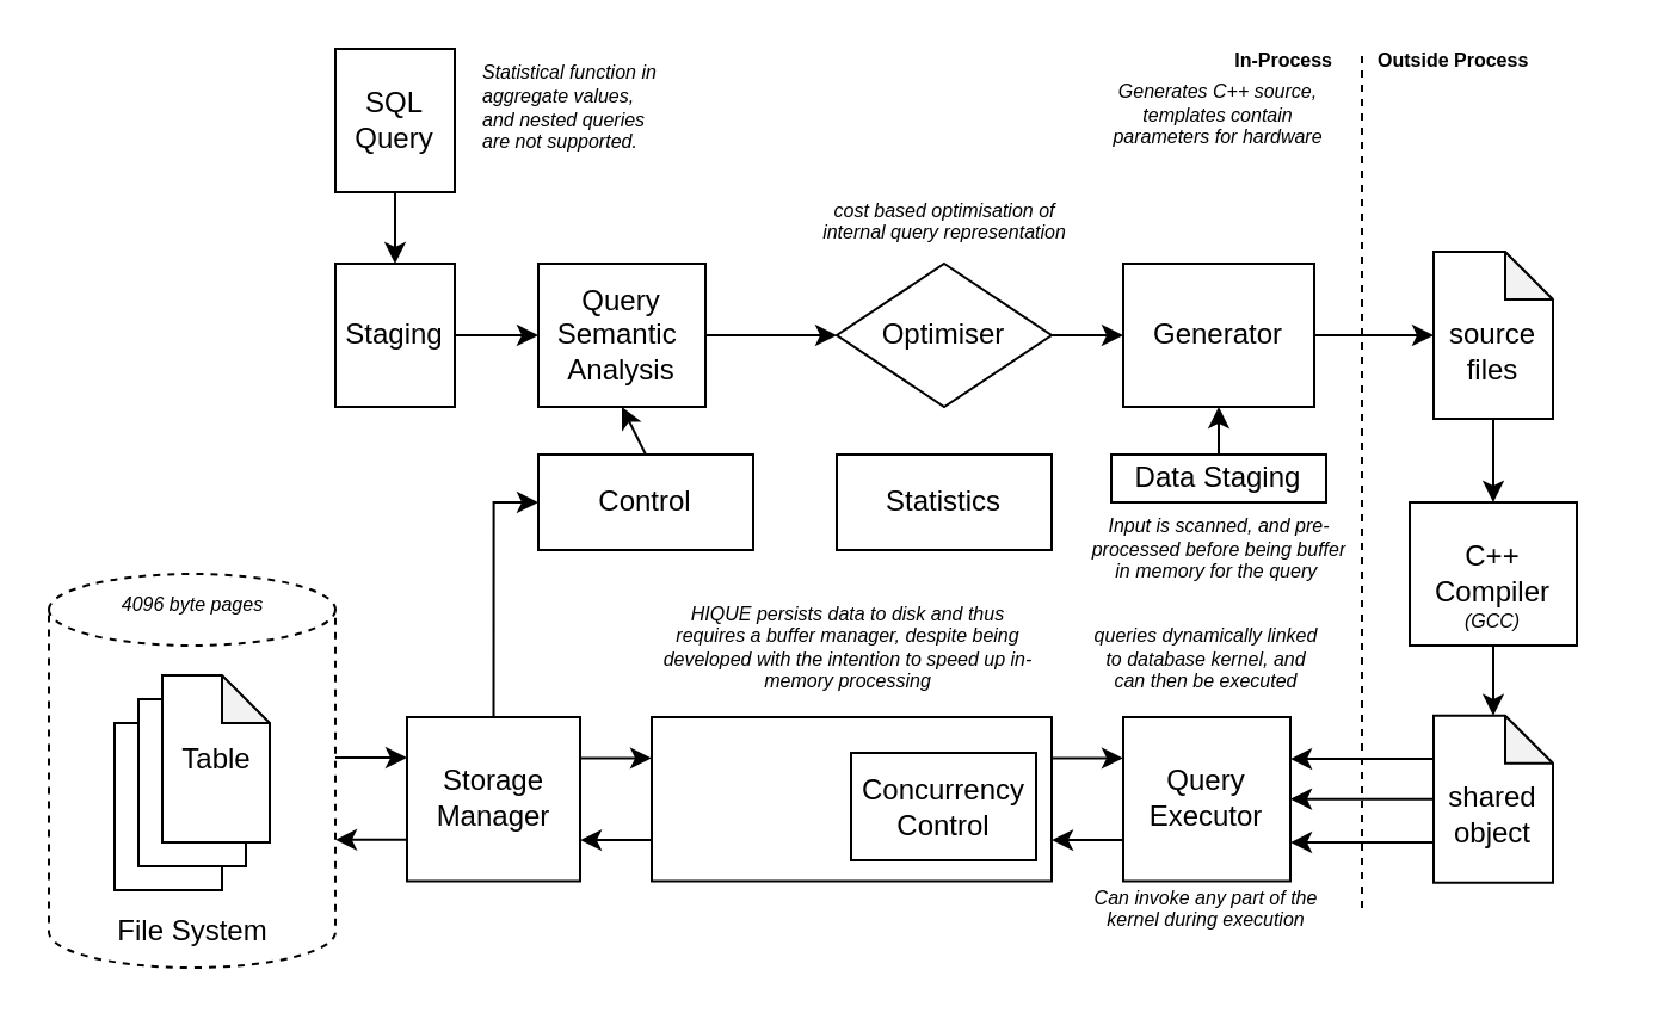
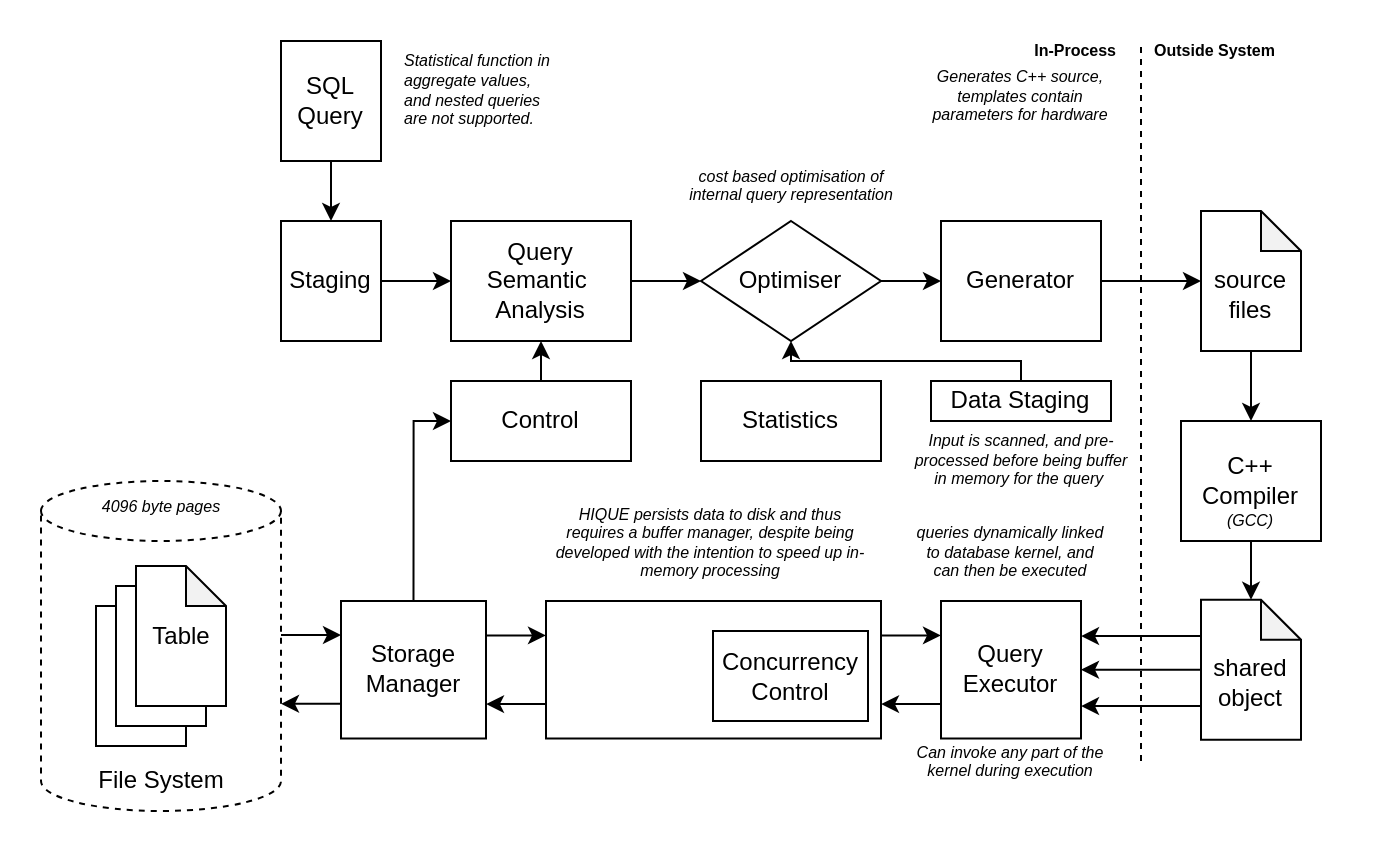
  <mxCell id="0" />
  <mxCell id="1" parent="0" />
  <mxCell id="2" value="" style="shape=cylinder3;whiteSpace=wrap;html=1;boundedLbl=1;backgroundOutline=1;size=15;dashed=1;fontColor=#000000;" vertex="1" parent="1"><mxGeometry x="20" y="240" width="120" height="165" as="geometry" /></mxCell>
  <mxCell id="3" style="edgeStyle=none;html=1;exitX=0.5;exitY=0;exitDx=0;exitDy=0;entryX=0.5;entryY=1;entryDx=0;entryDy=0;fontColor=#000000;" edge="1" parent="1" source="4" target="8"><mxGeometry relative="1" as="geometry" /></mxCell>
  <mxCell id="4" value="Control" style="rounded=0;whiteSpace=wrap;html=1;fontColor=#000000;" vertex="1" parent="1"><mxGeometry x="225" y="190" width="90" height="40" as="geometry" /></mxCell>
  <mxCell id="5" style="edgeStyle=none;html=1;exitX=1;exitY=0.5;exitDx=0;exitDy=0;entryX=0;entryY=0.5;entryDx=0;entryDy=0;fontColor=#000000;" edge="1" parent="1" source="6" target="8"><mxGeometry relative="1" as="geometry" /></mxCell>
  <mxCell id="6" value="Staging" style="rounded=0;whiteSpace=wrap;html=1;fontColor=#000000;" vertex="1" parent="1"><mxGeometry x="140" y="110" width="50" height="60" as="geometry" /></mxCell>
  <mxCell id="7" style="edgeStyle=none;html=1;exitX=1;exitY=0.5;exitDx=0;exitDy=0;entryX=0;entryY=0.5;entryDx=0;entryDy=0;fontColor=#000000;" edge="1" parent="1" source="8" target="10"><mxGeometry relative="1" as="geometry" /></mxCell>
- <mxCell id="8" value="Query&lt;br&gt;Semantic&amp;nbsp;&lt;br&gt;Analysis" style="rounded=0;whiteSpace=wrap;html=1;fontColor=#000000;" vertex="1" parent="1"><mxGeometry x="225" y="110" width="70" height="60" as="geometry" /></mxCell>
+ <mxCell id="8" value="Query&lt;br&gt;Semantic&amp;nbsp;&lt;br&gt;Analysis" style="rounded=0;whiteSpace=wrap;html=1;fontColor=#000000;" vertex="1" parent="1"><mxGeometry x="225" y="110" width="90" height="60" as="geometry" /></mxCell>
  <mxCell id="9" style="edgeStyle=none;html=1;exitX=1;exitY=0.5;exitDx=0;exitDy=0;entryX=0;entryY=0.5;entryDx=0;entryDy=0;fontColor=#000000;" edge="1" parent="1" source="10" target="13"><mxGeometry relative="1" as="geometry" /></mxCell>
  <mxCell id="10" value="Optimiser" style="rhombus;whiteSpace=wrap;html=1;fontColor=#000000;" vertex="1" parent="1"><mxGeometry x="350" y="110" width="90" height="60" as="geometry" /></mxCell>
  <mxCell id="11" value="Statistics" style="rounded=0;whiteSpace=wrap;html=1;fontColor=#000000;" vertex="1" parent="1"><mxGeometry x="350" y="190" width="90" height="40" as="geometry" /></mxCell>
  <mxCell id="12" style="edgeStyle=none;html=1;exitX=1;exitY=0.5;exitDx=0;exitDy=0;entryX=0;entryY=0.5;entryDx=0;entryDy=0;entryPerimeter=0;fontColor=#000000;" edge="1" parent="1" source="13" target="34"><mxGeometry relative="1" as="geometry" /></mxCell>
  <mxCell id="13" value="Generator" style="rounded=0;whiteSpace=wrap;html=1;fontColor=#000000;" vertex="1" parent="1"><mxGeometry x="470" y="110" width="80" height="60" as="geometry" /></mxCell>
  <mxCell id="14" style="edgeStyle=none;html=1;exitX=0.5;exitY=1;exitDx=0;exitDy=0;entryX=0.5;entryY=0;entryDx=0;entryDy=0;entryPerimeter=0;fontColor=#000000;" edge="1" parent="1" source="15" target="38"><mxGeometry relative="1" as="geometry"><mxPoint x="625" y="300" as="targetPoint" /></mxGeometry></mxCell>
  <mxCell id="15" value="C++&lt;br&gt;Compiler" style="rounded=0;whiteSpace=wrap;html=1;fontColor=#000000;" vertex="1" parent="1"><mxGeometry x="590" y="210" width="70" height="60" as="geometry" /></mxCell>
  <mxCell id="16" style="edgeStyle=none;html=1;exitX=0;exitY=0.5;exitDx=0;exitDy=0;entryX=1;entryY=0.5;entryDx=0;entryDy=0;fontSize=12;exitPerimeter=0;fontColor=#000000;" edge="1" parent="1" source="38" target="32"><mxGeometry relative="1" as="geometry"><mxPoint x="585" y="335" as="sourcePoint" /></mxGeometry></mxCell>
  <mxCell id="17" style="edgeStyle=none;html=1;exitX=0.5;exitY=1;exitDx=0;exitDy=0;entryX=0.5;entryY=0;entryDx=0;entryDy=0;fontColor=#000000;" edge="1" parent="1" source="18" target="6"><mxGeometry relative="1" as="geometry" /></mxCell>
  <mxCell id="18" value="SQL&lt;br&gt;Query" style="rounded=0;whiteSpace=wrap;html=1;fontColor=#000000;" vertex="1" parent="1"><mxGeometry x="140" y="20" width="50" height="60" as="geometry" /></mxCell>
  <mxCell id="19" style="edgeStyle=none;html=1;exitX=1;exitY=0.25;exitDx=0;exitDy=0;entryX=0;entryY=0.25;entryDx=0;entryDy=0;fontColor=#000000;" edge="1" parent="1" source="21" target="27"><mxGeometry relative="1" as="geometry" /></mxCell>
  <mxCell id="20" style="edgeStyle=orthogonalEdgeStyle;html=1;exitX=0.5;exitY=0;exitDx=0;exitDy=0;entryX=0;entryY=0.5;entryDx=0;entryDy=0;fontSize=12;rounded=0;fontColor=#000000;" edge="1" parent="1" source="21" target="4"><mxGeometry relative="1" as="geometry" /></mxCell>
  <mxCell id="21" value="Storage Manager" style="rounded=0;whiteSpace=wrap;html=1;fontColor=#000000;" vertex="1" parent="1"><mxGeometry x="170" y="300" width="72.5" height="68.75" as="geometry" /></mxCell>
  <mxCell id="22" value="" style="shape=note;whiteSpace=wrap;html=1;backgroundOutline=1;darkOpacity=0.05;size=20;fontColor=#000000;" vertex="1" parent="1"><mxGeometry x="47.5" y="302.5" width="45" height="70" as="geometry" /></mxCell>
  <mxCell id="23" value="" style="shape=note;whiteSpace=wrap;html=1;backgroundOutline=1;darkOpacity=0.05;size=20;fontColor=#000000;" vertex="1" parent="1"><mxGeometry x="57.5" y="292.5" width="45" height="70" as="geometry" /></mxCell>
  <mxCell id="24" value="Table" style="shape=note;whiteSpace=wrap;html=1;backgroundOutline=1;darkOpacity=0.05;size=20;fontColor=#000000;" vertex="1" parent="1"><mxGeometry x="67.5" y="282.5" width="45" height="70" as="geometry" /></mxCell>
  <mxCell id="25" style="edgeStyle=none;html=1;exitX=0;exitY=0.75;exitDx=0;exitDy=0;entryX=1;entryY=0.75;entryDx=0;entryDy=0;fontColor=#000000;" edge="1" parent="1" source="27" target="21"><mxGeometry relative="1" as="geometry" /></mxCell>
  <mxCell id="26" style="edgeStyle=none;html=1;exitX=1;exitY=0.25;exitDx=0;exitDy=0;entryX=0;entryY=0.25;entryDx=0;entryDy=0;fontSize=12;fontColor=#000000;" edge="1" parent="1" source="27" target="32"><mxGeometry relative="1" as="geometry" /></mxCell>
  <mxCell id="27" value="" style="rounded=0;whiteSpace=wrap;html=1;fontColor=#000000;" vertex="1" parent="1"><mxGeometry x="272.5" y="300" width="167.5" height="68.75" as="geometry" /></mxCell>
  <mxCell id="28" value="File System" style="text;html=1;strokeColor=none;fillColor=none;align=center;verticalAlign=middle;whiteSpace=wrap;rounded=0;dashed=1;fontColor=#000000;" vertex="1" parent="1"><mxGeometry x="37.5" y="375" width="85" height="30" as="geometry" /></mxCell>
  <mxCell id="29" value="4096 byte pages" style="text;html=1;strokeColor=none;fillColor=none;align=center;verticalAlign=middle;whiteSpace=wrap;rounded=0;dashed=1;fontStyle=2;fontSize=8;fontColor=#000000;" vertex="1" parent="1"><mxGeometry x="37.5" y="238" width="85" height="30" as="geometry" /></mxCell>
  <mxCell id="30" value="&lt;font style=&quot;font-size: 12px;&quot;&gt;Concurrency Control&lt;/font&gt;" style="rounded=0;whiteSpace=wrap;html=1;fontSize=8;fontColor=#000000;" vertex="1" parent="1"><mxGeometry x="356" y="315" width="77.5" height="45" as="geometry" /></mxCell>
  <mxCell id="31" style="edgeStyle=none;html=1;exitX=0;exitY=0.75;exitDx=0;exitDy=0;entryX=1;entryY=0.75;entryDx=0;entryDy=0;fontSize=12;fontColor=#000000;" edge="1" parent="1" source="32" target="27"><mxGeometry relative="1" as="geometry" /></mxCell>
  <mxCell id="32" value="&lt;font style=&quot;font-size: 12px;&quot;&gt;Query Executor&lt;/font&gt;" style="rounded=0;whiteSpace=wrap;html=1;fontSize=8;fontColor=#000000;" vertex="1" parent="1"><mxGeometry x="470" y="300" width="70" height="68.75" as="geometry" /></mxCell>
  <mxCell id="33" style="edgeStyle=none;html=1;exitX=0.5;exitY=1;exitDx=0;exitDy=0;exitPerimeter=0;entryX=0.5;entryY=0;entryDx=0;entryDy=0;fontSize=12;fontColor=#000000;" edge="1" parent="1" source="34" target="15"><mxGeometry relative="1" as="geometry" /></mxCell>
  <mxCell id="34" value="&lt;br&gt;source&lt;br&gt;files" style="shape=note;whiteSpace=wrap;html=1;backgroundOutline=1;darkOpacity=0.05;size=20;fontColor=#000000;" vertex="1" parent="1"><mxGeometry x="600" y="105" width="50" height="70" as="geometry" /></mxCell>
  <mxCell id="35" value="Statistical function in aggregate values, and nested queries are not supported." style="text;html=1;strokeColor=none;fillColor=none;align=left;verticalAlign=middle;whiteSpace=wrap;rounded=0;fontSize=8;fontStyle=2;fontColor=#000000;" vertex="1" parent="1"><mxGeometry x="200" y="30" width="80" height="30" as="geometry" /></mxCell>
  <mxCell id="36" style="edgeStyle=none;html=1;exitX=1;exitY=0.25;exitDx=0;exitDy=0;entryX=0;entryY=0.25;entryDx=0;entryDy=0;fontColor=#000000;" edge="1" parent="1"><mxGeometry relative="1" as="geometry"><mxPoint x="140" y="317.048" as="sourcePoint" /><mxPoint x="170" y="317.048" as="targetPoint" /></mxGeometry></mxCell>
  <mxCell id="37" style="edgeStyle=none;html=1;exitX=0;exitY=0.75;exitDx=0;exitDy=0;entryX=1;entryY=0.75;entryDx=0;entryDy=0;fontColor=#000000;" edge="1" parent="1"><mxGeometry relative="1" as="geometry"><mxPoint x="170" y="351.423" as="sourcePoint" /><mxPoint x="140" y="351.423" as="targetPoint" /></mxGeometry></mxCell>
  <mxCell id="38" value="&lt;br&gt;shared&lt;br&gt;object" style="shape=note;whiteSpace=wrap;html=1;backgroundOutline=1;darkOpacity=0.05;size=20;fontColor=#000000;" vertex="1" parent="1"><mxGeometry x="600" y="299.38" width="50" height="70" as="geometry" /></mxCell>
  <mxCell id="39" value="" style="endArrow=none;dashed=1;html=1;fontSize=12;fontColor=#000000;" edge="1" parent="1"><mxGeometry width="50" height="50" relative="1" as="geometry"><mxPoint x="570" y="380" as="sourcePoint" /><mxPoint x="570" y="20" as="targetPoint" /></mxGeometry></mxCell>
  <mxCell id="40" value="In-Process" style="text;html=1;strokeColor=none;fillColor=none;align=right;verticalAlign=middle;whiteSpace=wrap;rounded=0;fontSize=8;fontStyle=1;fontColor=#000000;" vertex="1" parent="1"><mxGeometry x="460" y="20" width="100" height="10" as="geometry" /></mxCell>
- <mxCell id="41" value="Outside Process" style="text;html=1;strokeColor=none;fillColor=none;align=left;verticalAlign=middle;whiteSpace=wrap;rounded=0;fontSize=8;fontStyle=1;fontColor=#000000;" vertex="1" parent="1"><mxGeometry x="575" y="20" width="100" height="10" as="geometry" /></mxCell>
+ <mxCell id="41" value="Outside System" style="text;html=1;strokeColor=none;fillColor=none;align=left;verticalAlign=middle;whiteSpace=wrap;rounded=0;fontSize=8;fontStyle=1;fontColor=#000000;" vertex="1" parent="1"><mxGeometry x="575" y="20" width="100" height="10" as="geometry" /></mxCell>
  <mxCell id="42" value="cost based optimisation of internal query representation" style="text;html=1;strokeColor=none;fillColor=none;align=center;verticalAlign=bottom;whiteSpace=wrap;rounded=0;fontSize=8;fontStyle=2;fontColor=#000000;" vertex="1" parent="1"><mxGeometry x="343" y="75" width="105" height="30" as="geometry" /></mxCell>
  <mxCell id="43" value="Generates C++ source, templates contain parameters for hardware" style="text;html=1;strokeColor=none;fillColor=none;align=center;verticalAlign=bottom;whiteSpace=wrap;rounded=0;fontSize=8;fontStyle=2;fontColor=#000000;" vertex="1" parent="1"><mxGeometry x="460" y="35" width="100" height="30" as="geometry" /></mxCell>
  <mxCell id="44" value="queries dynamically linked to database kernel, and can then be executed" style="text;html=1;strokeColor=none;fillColor=none;align=center;verticalAlign=bottom;whiteSpace=wrap;rounded=0;fontSize=8;fontStyle=2;fontColor=#000000;" vertex="1" parent="1"><mxGeometry x="455" y="262.5" width="100" height="30" as="geometry" /></mxCell>
  <mxCell id="45" value="HIQUE persists data to disk and thus requires a buffer manager, despite being developed with the intention to speed up in-memory processing" style="text;html=1;strokeColor=none;fillColor=none;align=center;verticalAlign=bottom;whiteSpace=wrap;rounded=0;fontSize=8;fontStyle=2;fontColor=#000000;" vertex="1" parent="1"><mxGeometry x="276" y="262.5" width="157.5" height="30" as="geometry" /></mxCell>
  <mxCell id="46" value="(GCC)" style="text;html=1;strokeColor=none;fillColor=none;align=center;verticalAlign=bottom;whiteSpace=wrap;rounded=0;fontSize=8;fontStyle=2;fontColor=#000000;" vertex="1" parent="1"><mxGeometry x="575" y="238" width="100" height="30" as="geometry" /></mxCell>
  <mxCell id="47" style="edgeStyle=none;html=1;exitX=0;exitY=0.5;exitDx=0;exitDy=0;entryX=1;entryY=0.5;entryDx=0;entryDy=0;fontSize=12;exitPerimeter=0;fontColor=#000000;" edge="1" parent="1"><mxGeometry relative="1" as="geometry"><mxPoint x="600" y="352.51" as="sourcePoint" /><mxPoint x="540" y="352.505" as="targetPoint" /></mxGeometry></mxCell>
  <mxCell id="48" style="edgeStyle=none;html=1;exitX=0;exitY=0.5;exitDx=0;exitDy=0;entryX=1;entryY=0.5;entryDx=0;entryDy=0;fontSize=12;exitPerimeter=0;fontColor=#000000;" edge="1" parent="1"><mxGeometry relative="1" as="geometry"><mxPoint x="600" y="317.51" as="sourcePoint" /><mxPoint x="540" y="317.505" as="targetPoint" /></mxGeometry></mxCell>
  <mxCell id="49" value="Can invoke any part of the kernel during execution" style="text;html=1;strokeColor=none;fillColor=none;align=center;verticalAlign=bottom;whiteSpace=wrap;rounded=0;fontSize=8;fontStyle=2;fontColor=#000000;" vertex="1" parent="1"><mxGeometry x="455" y="362.5" width="100" height="30" as="geometry" /></mxCell>
- <mxCell id="50" style="edgeStyle=orthogonalEdgeStyle;rounded=0;html=1;exitX=0.5;exitY=0;exitDx=0;exitDy=0;entryX=0.5;entryY=1;entryDx=0;entryDy=0;fontSize=12;fontColor=#000000;" edge="1" parent="1" source="51" target="13"><mxGeometry relative="1" as="geometry" /></mxCell>
+ <mxCell id="50" style="edgeStyle=orthogonalEdgeStyle;rounded=0;html=1;exitX=0.5;exitY=0;exitDx=0;exitDy=0;fontSize=12;fontColor=#000000;" edge="1" parent="1" source="51" target="10"><mxGeometry relative="1" as="geometry" /></mxCell>
  <mxCell id="51" value="Data Staging" style="rounded=0;whiteSpace=wrap;html=1;fontColor=#000000;" vertex="1" parent="1"><mxGeometry x="465" y="190" width="90" height="20" as="geometry" /></mxCell>
  <mxCell id="52" value="Input is scanned, and pre-processed before being buffer in memory for the query&amp;nbsp;" style="text;html=1;strokeColor=none;fillColor=none;align=center;verticalAlign=middle;whiteSpace=wrap;rounded=0;fontSize=8;fontStyle=2;fontColor=#000000;" vertex="1" parent="1"><mxGeometry x="452.5" y="210" width="115" height="40" as="geometry" /></mxCell>
